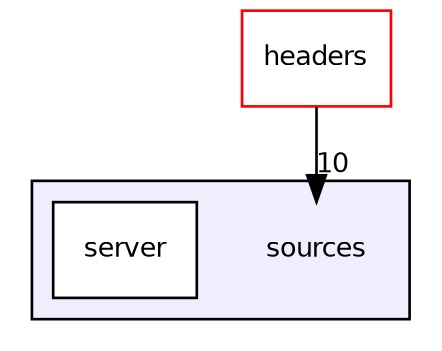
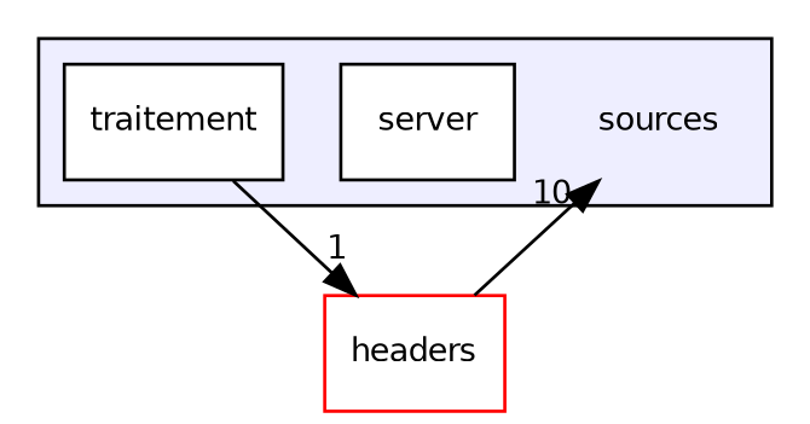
  digraph {
    compound=true
    node [fontname=Helvetica fontsize=10 shape=box color=black fillcolor=white style=filled]
    edge [labeldistance=1.5 labelfontname=Helvetica labelfontsize=10]
    n1 [label=sources shape=plaintext color="" fillcolor="" style=""]
    n2 [label=server]
+   n3 [label=traitement]
    n4 [color=red label=headers]
    subgraph cluster_1 {
      bgcolor="#eeeeff"
      pencolor=black
      n1
      n2
+     n3
    }
+   n3 -> n4 [headlabel=1]
    n4 -> n1 [headlabel=10]
  }
